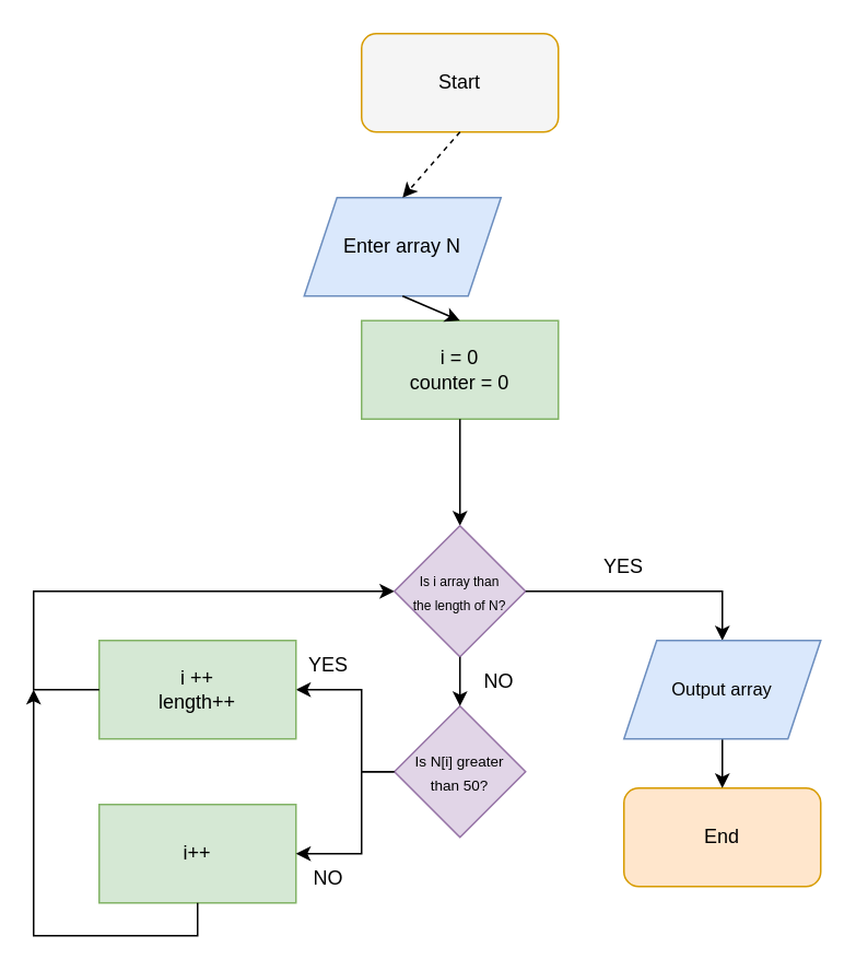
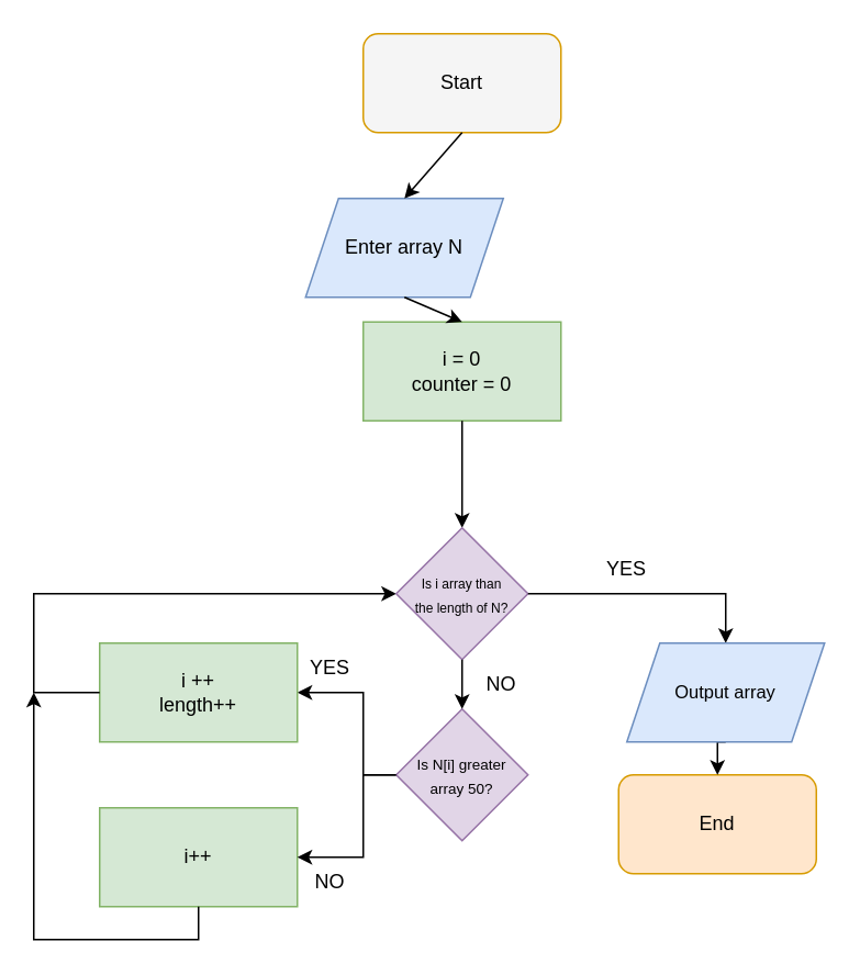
  <mxCell id="0" />
  <mxCell id="1" parent="0" />
  <mxCell id="2" value="Start" style="rounded=1;whiteSpace=wrap;html=1;fillColor=#f5f5f5;strokeColor=#d79b00;" vertex="1" parent="1"><mxGeometry x="220" y="20" width="120" height="60" as="geometry" /></mxCell>
  <mxCell id="3" style="edgeStyle=orthogonalEdgeStyle;rounded=0;orthogonalLoop=1;jettySize=auto;html=1;entryX=1;entryY=0.5;entryDx=0;entryDy=0;" edge="1" parent="1" target="6"><mxGeometry relative="1" as="geometry"><mxPoint x="240" y="470" as="sourcePoint" /><Array as="points"><mxPoint x="220" y="470" /><mxPoint x="220" y="420" /></Array></mxGeometry></mxCell>
- <mxCell id="4" value="&lt;font style=&quot;font-size: 9px&quot;&gt;Is N[i] greater &lt;br&gt;than 50?&lt;/font&gt;" style="rhombus;whiteSpace=wrap;html=1;fillColor=#e1d5e7;strokeColor=#9673a6;" vertex="1" parent="1"><mxGeometry x="240" y="430" width="80" height="80" as="geometry" /></mxCell>
+ <mxCell id="4" value="&lt;font style=&quot;font-size: 9px&quot;&gt;Is N[i] greater &lt;br&gt;array 50?&lt;/font&gt;" style="rhombus;whiteSpace=wrap;html=1;fillColor=#e1d5e7;strokeColor=#9673a6;" vertex="1" parent="1"><mxGeometry x="240" y="430" width="80" height="80" as="geometry" /></mxCell>
  <mxCell id="5" value="Enter array N" style="shape=parallelogram;perimeter=parallelogramPerimeter;whiteSpace=wrap;html=1;fixedSize=1;fillColor=#dae8fc;strokeColor=#6c8ebf;" vertex="1" parent="1"><mxGeometry x="185" y="120" width="120" height="60" as="geometry" /></mxCell>
  <mxCell id="6" value="i ++&lt;br&gt;length++" style="rounded=0;whiteSpace=wrap;html=1;fillColor=#d5e8d4;strokeColor=#82b366;" vertex="1" parent="1"><mxGeometry x="60" y="390" width="120" height="60" as="geometry" /></mxCell>
  <mxCell id="7" value="i++" style="rounded=0;whiteSpace=wrap;html=1;fillColor=#d5e8d4;strokeColor=#82b366;" vertex="1" parent="1"><mxGeometry x="60" y="490" width="120" height="60" as="geometry" /></mxCell>
  <mxCell id="8" value="i = 0&lt;br&gt;counter = 0" style="rounded=0;whiteSpace=wrap;html=1;fillColor=#d5e8d4;strokeColor=#82b366;" vertex="1" parent="1"><mxGeometry x="220" y="195" width="120" height="60" as="geometry" /></mxCell>
  <mxCell id="9" value="" style="endArrow=classic;html=1;rounded=0;exitX=0;exitY=0.5;exitDx=0;exitDy=0;entryX=0;entryY=0.5;entryDx=0;entryDy=0;" edge="1" parent="1" source="6" target="17"><mxGeometry width="50" height="50" relative="1" as="geometry"><mxPoint x="230" y="380" as="sourcePoint" /><mxPoint x="220" y="360" as="targetPoint" /><Array as="points"><mxPoint x="20" y="420" /><mxPoint x="20" y="360" /></Array></mxGeometry></mxCell>
  <mxCell id="10" value="" style="endArrow=classic;html=1;rounded=0;exitX=0.5;exitY=1;exitDx=0;exitDy=0;" edge="1" parent="1" source="7"><mxGeometry width="50" height="50" relative="1" as="geometry"><mxPoint x="230" y="380" as="sourcePoint" /><mxPoint x="20" y="420" as="targetPoint" /><Array as="points"><mxPoint x="120" y="570" /><mxPoint x="90" y="570" /><mxPoint x="40" y="570" /><mxPoint x="20" y="570" /></Array></mxGeometry></mxCell>
  <mxCell id="11" value="" style="endArrow=classic;html=1;rounded=0;entryX=1;entryY=0.5;entryDx=0;entryDy=0;exitX=0;exitY=0.5;exitDx=0;exitDy=0;" edge="1" parent="1" source="4" target="7"><mxGeometry width="50" height="50" relative="1" as="geometry"><mxPoint x="220" y="470" as="sourcePoint" /><mxPoint x="280" y="330" as="targetPoint" /><Array as="points"><mxPoint x="220" y="470" /><mxPoint x="220" y="500" /><mxPoint x="220" y="520" /></Array></mxGeometry></mxCell>
  <mxCell id="12" value="" style="endArrow=classic;html=1;rounded=0;exitX=0.5;exitY=1;exitDx=0;exitDy=0;" edge="1" parent="1" source="8"><mxGeometry width="50" height="50" relative="1" as="geometry"><mxPoint x="280" y="280" as="sourcePoint" /><mxPoint x="280" y="320" as="targetPoint" /></mxGeometry></mxCell>
  <mxCell id="13" value="" style="endArrow=classic;html=1;rounded=0;entryX=0.5;entryY=0;entryDx=0;entryDy=0;exitX=0.5;exitY=1;exitDx=0;exitDy=0;" edge="1" parent="1" source="5" target="8"><mxGeometry width="50" height="50" relative="1" as="geometry"><mxPoint x="250" y="210" as="sourcePoint" /><mxPoint x="300" y="160" as="targetPoint" /></mxGeometry></mxCell>
- <mxCell id="14" value="" style="endArrow=classic;html=1;rounded=0;entryX=0.5;entryY=0;entryDx=0;entryDy=0;exitX=0.5;exitY=1;exitDx=0;exitDy=0;dashed=1;" edge="1" parent="1" source="2" target="5"><mxGeometry width="50" height="50" relative="1" as="geometry"><mxPoint x="250" y="210" as="sourcePoint" /><mxPoint x="300" y="160" as="targetPoint" /></mxGeometry></mxCell>
+ <mxCell id="14" value="" style="endArrow=classic;html=1;rounded=0;entryX=0.5;entryY=0;entryDx=0;entryDy=0;exitX=0.5;exitY=1;exitDx=0;exitDy=0;" edge="1" parent="1" source="2" target="5"><mxGeometry width="50" height="50" relative="1" as="geometry"><mxPoint x="250" y="210" as="sourcePoint" /><mxPoint x="300" y="160" as="targetPoint" /></mxGeometry></mxCell>
  <mxCell id="15" value="YES" style="text;html=1;strokeColor=none;fillColor=none;align=center;verticalAlign=middle;whiteSpace=wrap;rounded=0;" vertex="1" parent="1"><mxGeometry x="170" y="390" width="60" height="30" as="geometry" /></mxCell>
  <mxCell id="16" value="NO" style="text;html=1;strokeColor=none;fillColor=none;align=center;verticalAlign=middle;whiteSpace=wrap;rounded=0;" vertex="1" parent="1"><mxGeometry x="170" y="520" width="60" height="30" as="geometry" /></mxCell>
  <mxCell id="17" value="&lt;font style=&quot;font-size: 8px&quot;&gt;Is i array than &lt;br&gt;the length of N?&lt;/font&gt;" style="rhombus;whiteSpace=wrap;html=1;fillColor=#e1d5e7;strokeColor=#9673a6;" vertex="1" parent="1"><mxGeometry x="240" y="320" width="80" height="80" as="geometry" /></mxCell>
  <mxCell id="18" value="" style="endArrow=classic;html=1;rounded=0;fontSize=8;entryX=0.5;entryY=0;entryDx=0;entryDy=0;exitX=0.5;exitY=1;exitDx=0;exitDy=0;" edge="1" parent="1" source="17" target="4"><mxGeometry width="50" height="50" relative="1" as="geometry"><mxPoint x="250" y="520" as="sourcePoint" /><mxPoint x="300" y="470" as="targetPoint" /></mxGeometry></mxCell>
  <mxCell id="19" style="edgeStyle=orthogonalEdgeStyle;rounded=0;orthogonalLoop=1;jettySize=auto;html=1;exitX=0.5;exitY=1;exitDx=0;exitDy=0;fontSize=8;" edge="1" parent="1" source="15" target="15"><mxGeometry relative="1" as="geometry" /></mxCell>
- <mxCell id="20" value="&lt;font style=&quot;font-size: 12px&quot;&gt;End&lt;/font&gt;" style="rounded=1;whiteSpace=wrap;html=1;fontSize=8;fillColor=#ffe6cc;strokeColor=#d79b00;" vertex="1" parent="1"><mxGeometry x="380" y="480" width="120" height="60" as="geometry" /></mxCell>
+ <mxCell id="20" value="&lt;font style=&quot;font-size: 12px&quot;&gt;End&lt;/font&gt;" style="rounded=1;whiteSpace=wrap;html=1;fontSize=8;fillColor=#ffe6cc;strokeColor=#d79b00;" vertex="1" parent="1"><mxGeometry x="375" y="470" width="120" height="60" as="geometry" /></mxCell>
  <mxCell id="21" value="" style="endArrow=classic;html=1;rounded=0;fontSize=8;exitX=1;exitY=0.5;exitDx=0;exitDy=0;" edge="1" parent="1" source="17"><mxGeometry width="50" height="50" relative="1" as="geometry"><mxPoint x="250" y="420" as="sourcePoint" /><mxPoint x="440" y="390" as="targetPoint" /><Array as="points"><mxPoint x="440" y="360" /></Array></mxGeometry></mxCell>
  <mxCell id="22" value="NO" style="text;html=1;strokeColor=none;fillColor=none;align=center;verticalAlign=middle;whiteSpace=wrap;rounded=0;" vertex="1" parent="1"><mxGeometry x="274" y="400" width="60" height="30" as="geometry" /></mxCell>
  <mxCell id="23" value="YES" style="text;html=1;strokeColor=none;fillColor=none;align=center;verticalAlign=middle;whiteSpace=wrap;rounded=0;" vertex="1" parent="1"><mxGeometry x="350" y="330" width="60" height="30" as="geometry" /></mxCell>
  <mxCell id="24" style="edgeStyle=orthogonalEdgeStyle;rounded=0;orthogonalLoop=1;jettySize=auto;html=1;exitX=0.5;exitY=1;exitDx=0;exitDy=0;entryX=0.5;entryY=0;entryDx=0;entryDy=0;fontSize=11;" edge="1" parent="1" source="25" target="20"><mxGeometry relative="1" as="geometry" /></mxCell>
  <mxCell id="25" value="&lt;font style=&quot;font-size: 11px&quot;&gt;Output array&lt;/font&gt;" style="shape=parallelogram;perimeter=parallelogramPerimeter;whiteSpace=wrap;html=1;fixedSize=1;fontSize=12;fillColor=#dae8fc;strokeColor=#6c8ebf;" vertex="1" parent="1"><mxGeometry x="380" y="390" width="120" height="60" as="geometry" /></mxCell>
